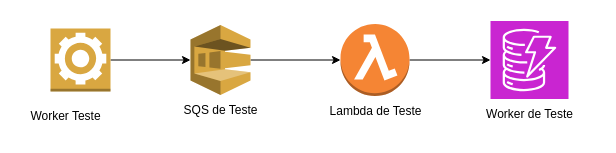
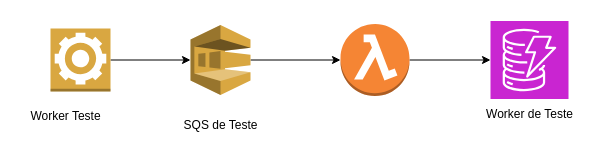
  <mxCell id="0" />
  <mxCell id="1" parent="0" />
  <mxCell id="2" value="" style="edgeStyle=orthogonalEdgeStyle;rounded=0;orthogonalLoop=1;jettySize=auto;html=1;" edge="1" parent="1" source="3" target="6"><mxGeometry relative="1" as="geometry" /></mxCell>
  <mxCell id="3" value="" style="outlineConnect=0;dashed=0;verticalLabelPosition=bottom;verticalAlign=top;align=center;html=1;shape=mxgraph.aws3.worker;fillColor=#D9A741;gradientColor=none;" parent="1" vertex="1"><mxGeometry x="50" y="28" width="60" height="63" as="geometry" /></mxCell>
  <mxCell id="4" value="Worker Teste" style="text;html=1;align=center;verticalAlign=middle;resizable=0;points=[];autosize=1;strokeColor=none;fillColor=none;" parent="1" vertex="1"><mxGeometry x="20" y="101" width="90" height="30" as="geometry" /></mxCell>
  <mxCell id="5" value="" style="edgeStyle=orthogonalEdgeStyle;rounded=0;orthogonalLoop=1;jettySize=auto;html=1;" edge="1" parent="1" source="6" target="9"><mxGeometry relative="1" as="geometry" /></mxCell>
  <mxCell id="6" value="" style="outlineConnect=0;dashed=0;verticalLabelPosition=bottom;verticalAlign=top;align=center;html=1;shape=mxgraph.aws3.sqs;fillColor=#D9A741;gradientColor=none;" vertex="1" parent="1"><mxGeometry x="190" y="24.5" width="60" height="70" as="geometry" /></mxCell>
- <mxCell id="7" value="SQS de Teste" style="text;html=1;align=center;verticalAlign=middle;resizable=0;points=[];autosize=1;strokeColor=none;fillColor=none;" vertex="1" parent="1"><mxGeometry x="170" y="94.5" width="100" height="30" as="geometry" /></mxCell>
+ <mxCell id="7" value="SQS de Teste" style="text;html=1;align=center;verticalAlign=middle;resizable=0;points=[];autosize=1;strokeColor=none;fillColor=none;" vertex="1" parent="1"><mxGeometry x="170" y="109.5" width="100" height="30" as="geometry" /></mxCell>
  <mxCell id="8" value="" style="edgeStyle=orthogonalEdgeStyle;rounded=0;orthogonalLoop=1;jettySize=auto;html=1;" edge="1" parent="1" source="9" target="11"><mxGeometry relative="1" as="geometry" /></mxCell>
  <mxCell id="9" value="" style="outlineConnect=0;dashed=0;verticalLabelPosition=bottom;verticalAlign=top;align=center;html=1;shape=mxgraph.aws3.lambda_function;fillColor=#F58534;gradientColor=none;" vertex="1" parent="1"><mxGeometry x="340" y="23.5" width="69" height="72" as="geometry" /></mxCell>
- <mxCell id="10" value="Lambda de Teste" style="text;html=1;align=center;verticalAlign=middle;resizable=0;points=[];autosize=1;strokeColor=none;fillColor=none;" vertex="1" parent="1"><mxGeometry x="314.5" y="95.5" width="120" height="30" as="geometry" /></mxCell>
  <mxCell id="11" value="" style="sketch=0;points=[[0,0,0],[0.25,0,0],[0.5,0,0],[0.75,0,0],[1,0,0],[0,1,0],[0.25,1,0],[0.5,1,0],[0.75,1,0],[1,1,0],[0,0.25,0],[0,0.5,0],[0,0.75,0],[1,0.25,0],[1,0.5,0],[1,0.75,0]];outlineConnect=0;fontColor=#232F3E;fillColor=#C925D1;strokeColor=#ffffff;dashed=0;verticalLabelPosition=bottom;verticalAlign=top;align=center;html=1;fontSize=12;fontStyle=0;aspect=fixed;shape=mxgraph.aws4.resourceIcon;resIcon=mxgraph.aws4.dynamodb;" vertex="1" parent="1"><mxGeometry x="490" y="20.5" width="78" height="78" as="geometry" /></mxCell>
  <mxCell id="12" value="Worker de Teste" style="text;html=1;align=center;verticalAlign=middle;resizable=0;points=[];autosize=1;strokeColor=none;fillColor=none;" vertex="1" parent="1"><mxGeometry x="464" y="98.5" width="130" height="30" as="geometry" /></mxCell>
